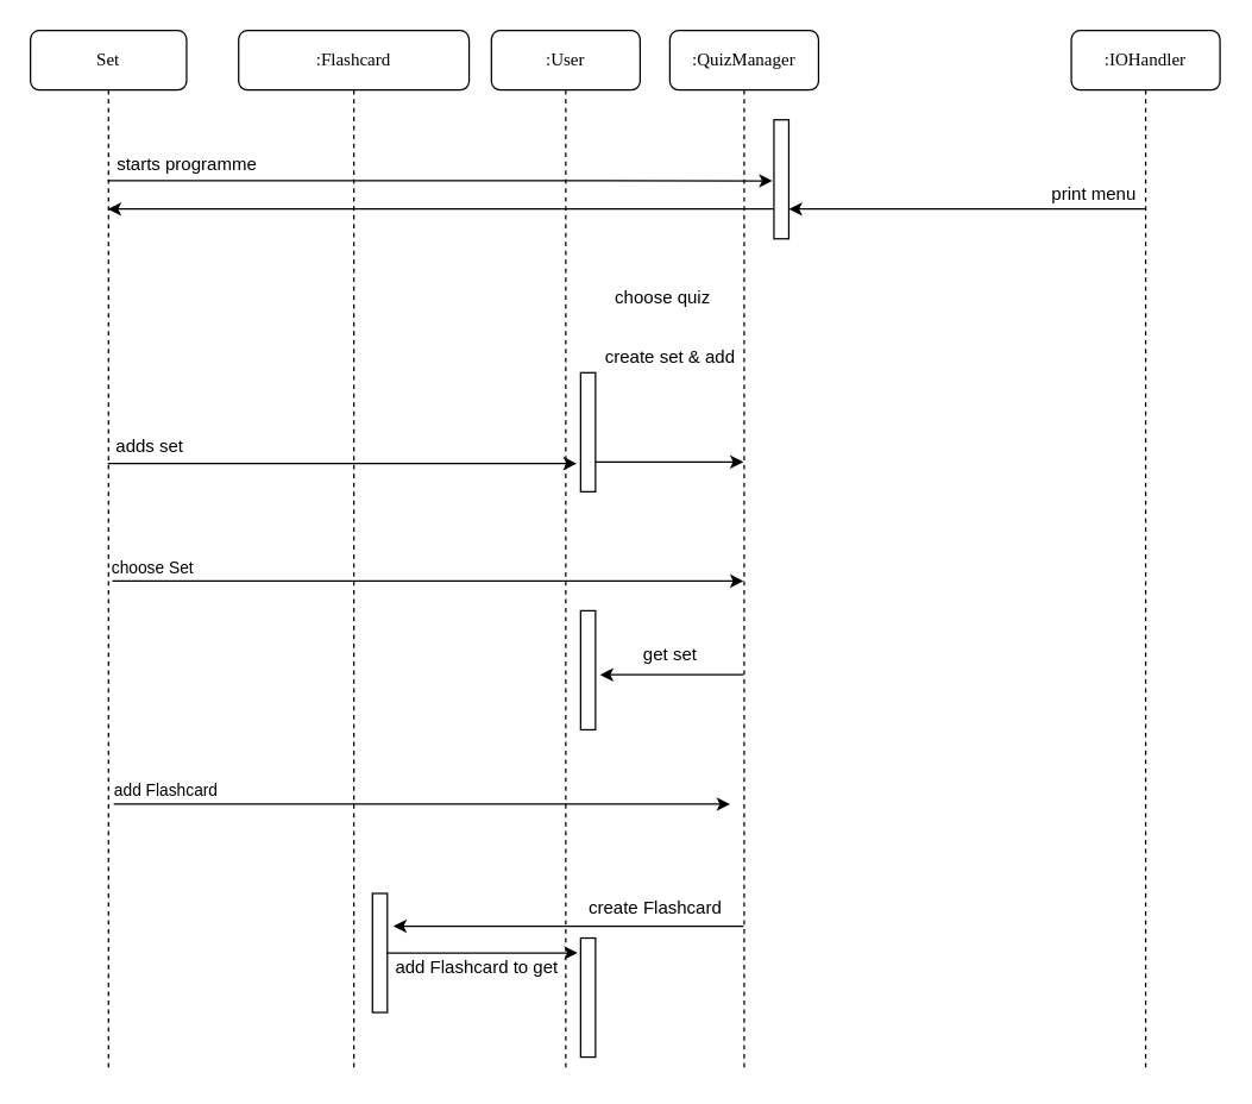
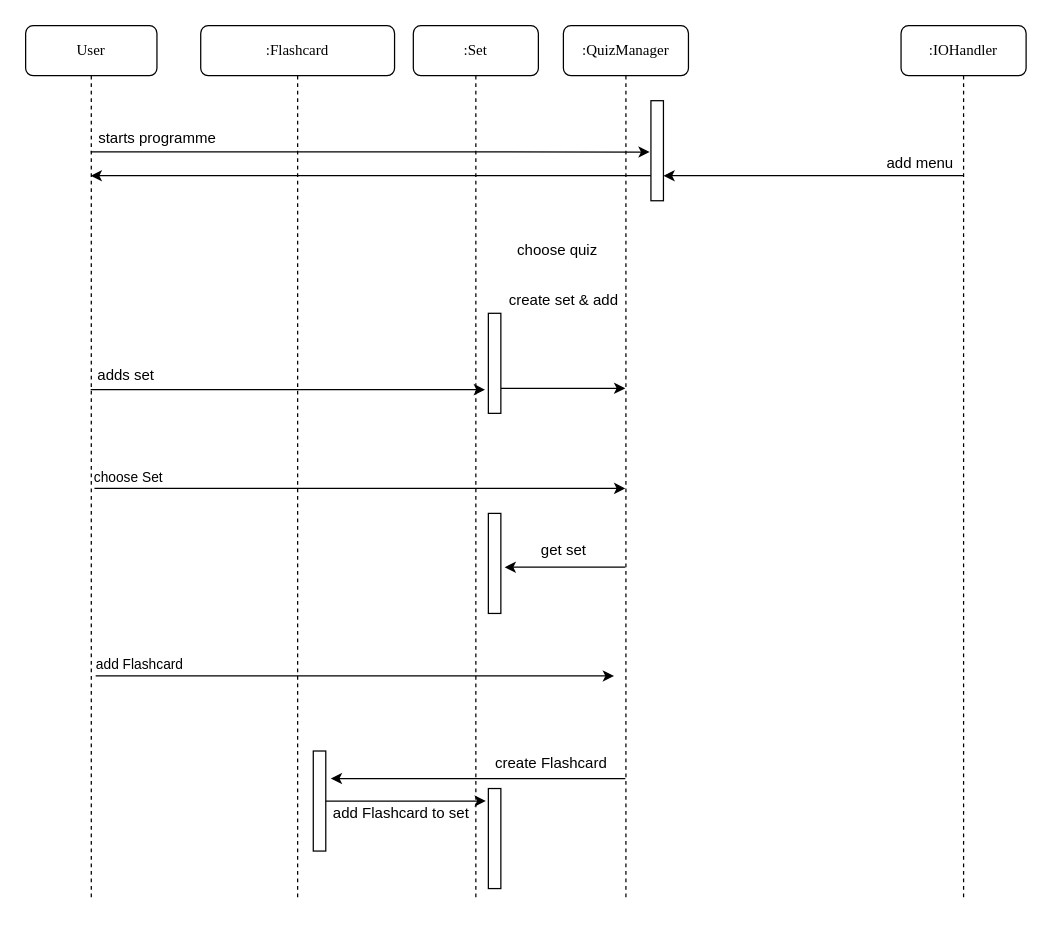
  <mxCell id="0" />
  <mxCell id="1" parent="0" />
- <mxCell id="2" value=":User" style="shape=umlLifeline;perimeter=lifelinePerimeter;whiteSpace=wrap;html=1;container=1;collapsible=0;recursiveResize=0;outlineConnect=0;rounded=1;shadow=0;comic=0;labelBackgroundColor=none;strokeWidth=1;fontFamily=Verdana;fontSize=12;align=center;" parent="1" vertex="1"><mxGeometry x="330" y="20" width="100" height="700" as="geometry" /></mxCell>
+ <mxCell id="2" value=":Set" style="shape=umlLifeline;perimeter=lifelinePerimeter;whiteSpace=wrap;html=1;container=1;collapsible=0;recursiveResize=0;outlineConnect=0;rounded=1;shadow=0;comic=0;labelBackgroundColor=none;strokeWidth=1;fontFamily=Verdana;fontSize=12;align=center;" parent="1" vertex="1"><mxGeometry x="330" y="20" width="100" height="700" as="geometry" /></mxCell>
  <mxCell id="3" value="" style="html=1;points=[];perimeter=orthogonalPerimeter;" parent="2" vertex="1"><mxGeometry x="60" y="230" width="10" height="80" as="geometry" /></mxCell>
  <mxCell id="4" value="" style="html=1;points=[];perimeter=orthogonalPerimeter;" vertex="1" parent="2"><mxGeometry x="60" y="390" width="10" height="80" as="geometry" /></mxCell>
  <mxCell id="5" value="" style="html=1;points=[];perimeter=orthogonalPerimeter;" vertex="1" parent="2"><mxGeometry x="60" y="610" width="10" height="80" as="geometry" /></mxCell>
  <mxCell id="6" value=":QuizManager" style="shape=umlLifeline;perimeter=lifelinePerimeter;whiteSpace=wrap;html=1;container=1;collapsible=0;recursiveResize=0;outlineConnect=0;rounded=1;shadow=0;comic=0;labelBackgroundColor=none;strokeWidth=1;fontFamily=Verdana;fontSize=12;align=center;" parent="1" vertex="1"><mxGeometry x="450" y="20" width="100" height="700" as="geometry" /></mxCell>
  <mxCell id="7" value="" style="html=1;points=[];perimeter=orthogonalPerimeter;" parent="6" vertex="1"><mxGeometry x="70" y="60" width="10" height="80" as="geometry" /></mxCell>
  <mxCell id="8" value="get set" style="text;html=1;align=center;verticalAlign=middle;resizable=0;points=[];autosize=1;strokeColor=none;fillColor=none;" vertex="1" parent="6"><mxGeometry x="-25" y="410" width="50" height="20" as="geometry" /></mxCell>
  <mxCell id="9" value="create set &amp;amp; add" style="text;html=1;align=center;verticalAlign=middle;resizable=0;points=[];autosize=1;strokeColor=none;fillColor=none;" parent="6" vertex="1"><mxGeometry x="-50" y="210" width="100" height="20" as="geometry" /></mxCell>
  <mxCell id="10" style="edgeStyle=orthogonalEdgeStyle;rounded=0;orthogonalLoop=1;jettySize=auto;html=1;" edge="1" parent="1" source="11" target="7"><mxGeometry relative="1" as="geometry"><Array as="points"><mxPoint x="650" y="140" /><mxPoint x="650" y="140" /></Array></mxGeometry></mxCell>
  <mxCell id="11" value=":IOHandler" style="shape=umlLifeline;perimeter=lifelinePerimeter;whiteSpace=wrap;html=1;container=1;collapsible=0;recursiveResize=0;outlineConnect=0;rounded=1;shadow=0;comic=0;labelBackgroundColor=none;strokeWidth=1;fontFamily=Verdana;fontSize=12;align=center;" parent="1" vertex="1"><mxGeometry x="720" y="20" width="100" height="700" as="geometry" /></mxCell>
- <mxCell id="12" value="print menu" style="text;html=1;align=center;verticalAlign=middle;resizable=0;points=[];autosize=1;strokeColor=none;fillColor=none;" parent="11" vertex="1"><mxGeometry x="-20" y="100" width="70" height="20" as="geometry" /></mxCell>
+ <mxCell id="12" value="add menu" style="text;html=1;align=center;verticalAlign=middle;resizable=0;points=[];autosize=1;strokeColor=none;fillColor=none;" parent="11" vertex="1"><mxGeometry x="-20" y="100" width="70" height="20" as="geometry" /></mxCell>
  <mxCell id="13" value=":Flashcard" style="shape=umlLifeline;perimeter=lifelinePerimeter;whiteSpace=wrap;html=1;container=1;collapsible=0;recursiveResize=0;outlineConnect=0;rounded=1;shadow=0;comic=0;labelBackgroundColor=none;strokeWidth=1;fontFamily=Verdana;fontSize=12;align=center;" parent="1" vertex="1"><mxGeometry x="160" y="20" width="155" height="700" as="geometry" /></mxCell>
  <mxCell id="14" style="edgeStyle=orthogonalEdgeStyle;rounded=0;orthogonalLoop=1;jettySize=auto;html=1;" edge="1" parent="13"><mxGeometry relative="1" as="geometry"><Array as="points"><mxPoint x="101" y="520" /><mxPoint x="101" y="520" /></Array><mxPoint x="-84" y="520" as="sourcePoint" /><mxPoint x="330.5" y="520" as="targetPoint" /></mxGeometry></mxCell>
  <mxCell id="15" value="add Flashcard" style="edgeLabel;html=1;align=center;verticalAlign=middle;resizable=0;points=[];" vertex="1" connectable="0" parent="14"><mxGeometry x="-0.801" y="4" relative="1" as="geometry"><mxPoint x="-7" y="-6" as="offset" /></mxGeometry></mxCell>
  <mxCell id="16" value="" style="html=1;points=[];perimeter=orthogonalPerimeter;" vertex="1" parent="13"><mxGeometry x="90" y="580" width="10" height="80" as="geometry" /></mxCell>
  <mxCell id="17" style="edgeStyle=orthogonalEdgeStyle;rounded=0;orthogonalLoop=1;jettySize=auto;html=1;entryX=-0.1;entryY=0.513;entryDx=0;entryDy=0;entryPerimeter=0;" parent="1" source="19" target="7" edge="1"><mxGeometry relative="1" as="geometry"><Array as="points"><mxPoint x="400" y="121" /><mxPoint x="400" y="121" /></Array></mxGeometry></mxCell>
  <mxCell id="18" style="edgeStyle=orthogonalEdgeStyle;rounded=0;orthogonalLoop=1;jettySize=auto;html=1;entryX=-0.267;entryY=0.763;entryDx=0;entryDy=0;entryPerimeter=0;" parent="1" source="19" target="3" edge="1"><mxGeometry relative="1" as="geometry"><Array as="points"><mxPoint x="350" y="311" /><mxPoint x="350" y="311" /></Array></mxGeometry></mxCell>
- <mxCell id="19" value="Set" style="shape=umlLifeline;perimeter=lifelinePerimeter;whiteSpace=wrap;html=1;container=1;collapsible=0;recursiveResize=0;outlineConnect=0;rounded=1;shadow=0;comic=0;labelBackgroundColor=none;strokeWidth=1;fontFamily=Verdana;fontSize=12;align=center;" parent="1" vertex="1"><mxGeometry x="20" y="20" width="105" height="700" as="geometry" /></mxCell>
+ <mxCell id="19" value="User" style="shape=umlLifeline;perimeter=lifelinePerimeter;whiteSpace=wrap;html=1;container=1;collapsible=0;recursiveResize=0;outlineConnect=0;rounded=1;shadow=0;comic=0;labelBackgroundColor=none;strokeWidth=1;fontFamily=Verdana;fontSize=12;align=center;" parent="1" vertex="1"><mxGeometry x="20" y="20" width="105" height="700" as="geometry" /></mxCell>
  <mxCell id="20" value="adds set" style="text;html=1;align=center;verticalAlign=middle;resizable=0;points=[];autosize=1;strokeColor=none;fillColor=none;" parent="19" vertex="1"><mxGeometry x="50" y="270" width="60" height="20" as="geometry" /></mxCell>
  <mxCell id="21" style="edgeStyle=orthogonalEdgeStyle;rounded=0;orthogonalLoop=1;jettySize=auto;html=1;" edge="1" parent="19" target="6"><mxGeometry relative="1" as="geometry"><Array as="points"><mxPoint x="240" y="370" /><mxPoint x="240" y="370" /></Array><mxPoint x="55" y="370" as="sourcePoint" /><mxPoint x="340.0" y="410.04" as="targetPoint" /></mxGeometry></mxCell>
  <mxCell id="22" value="choose Set" style="edgeLabel;html=1;align=center;verticalAlign=middle;resizable=0;points=[];" vertex="1" connectable="0" parent="21"><mxGeometry x="-0.801" y="4" relative="1" as="geometry"><mxPoint x="-16" y="-6" as="offset" /></mxGeometry></mxCell>
  <mxCell id="23" value="starts programme" style="text;html=1;align=center;verticalAlign=middle;resizable=0;points=[];autosize=1;strokeColor=none;fillColor=none;" parent="1" vertex="1"><mxGeometry x="70" y="100" width="110" height="20" as="geometry" /></mxCell>
  <mxCell id="24" style="edgeStyle=orthogonalEdgeStyle;rounded=0;orthogonalLoop=1;jettySize=auto;html=1;" parent="1" source="7" target="19" edge="1"><mxGeometry relative="1" as="geometry"><Array as="points"><mxPoint x="180" y="140" /><mxPoint x="180" y="140" /></Array></mxGeometry></mxCell>
  <mxCell id="25" value="choose quiz" style="text;html=1;align=center;verticalAlign=middle;resizable=0;points=[];autosize=1;strokeColor=none;fillColor=none;" parent="1" vertex="1"><mxGeometry x="410" y="190" width="70" height="20" as="geometry" /></mxCell>
  <mxCell id="26" style="edgeStyle=orthogonalEdgeStyle;rounded=0;orthogonalLoop=1;jettySize=auto;html=1;" parent="1" source="3" target="6" edge="1"><mxGeometry relative="1" as="geometry"><Array as="points"><mxPoint x="430" y="310" /><mxPoint x="430" y="310" /></Array></mxGeometry></mxCell>
  <mxCell id="27" style="edgeStyle=orthogonalEdgeStyle;rounded=0;orthogonalLoop=1;jettySize=auto;html=1;entryX=1.3;entryY=0.538;entryDx=0;entryDy=0;entryPerimeter=0;" edge="1" parent="1" source="6" target="4"><mxGeometry relative="1" as="geometry"><Array as="points"><mxPoint x="450" y="453" /><mxPoint x="450" y="453" /></Array><mxPoint x="380" y="320" as="sourcePoint" /><mxPoint x="499.5" y="320" as="targetPoint" /></mxGeometry></mxCell>
  <mxCell id="28" style="edgeStyle=orthogonalEdgeStyle;rounded=0;orthogonalLoop=1;jettySize=auto;html=1;entryX=1.4;entryY=0.275;entryDx=0;entryDy=0;entryPerimeter=0;" edge="1" parent="1" source="6" target="16"><mxGeometry relative="1" as="geometry"><Array as="points"><mxPoint x="420" y="622" /><mxPoint x="420" y="622" /></Array><mxPoint x="499.5" y="463.04" as="sourcePoint" /><mxPoint x="383" y="463.04" as="targetPoint" /></mxGeometry></mxCell>
  <mxCell id="29" style="edgeStyle=orthogonalEdgeStyle;rounded=0;orthogonalLoop=1;jettySize=auto;html=1;entryX=-0.2;entryY=0.125;entryDx=0;entryDy=0;entryPerimeter=0;" edge="1" parent="1" source="16" target="5"><mxGeometry relative="1" as="geometry" /></mxCell>
  <mxCell id="30" value="create Flashcard" style="text;html=1;align=center;verticalAlign=middle;resizable=0;points=[];autosize=1;strokeColor=none;fillColor=none;" vertex="1" parent="1"><mxGeometry x="390" y="600" width="100" height="20" as="geometry" /></mxCell>
- <mxCell id="31" value="add Flashcard to get" style="text;html=1;align=center;verticalAlign=middle;resizable=0;points=[];autosize=1;strokeColor=none;fillColor=none;" vertex="1" parent="1"><mxGeometry x="260" y="640" width="120" height="20" as="geometry" /></mxCell>
+ <mxCell id="31" value="add Flashcard to set" style="text;html=1;align=center;verticalAlign=middle;resizable=0;points=[];autosize=1;strokeColor=none;fillColor=none;" vertex="1" parent="1"><mxGeometry x="260" y="640" width="120" height="20" as="geometry" /></mxCell>
